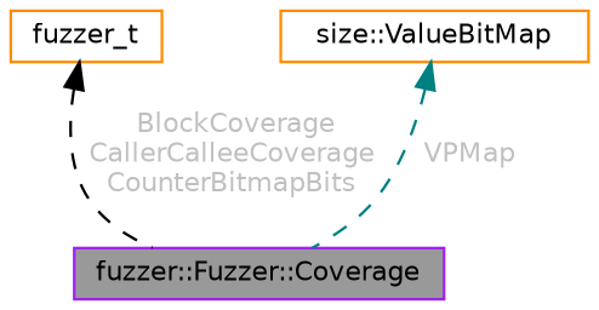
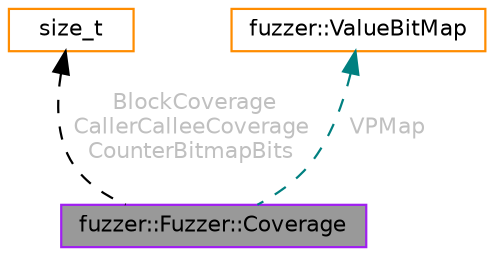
  digraph {
    node [color=darkorange fillcolor=white fontname=Helvetica fontsize=10 shape=box style=filled]
    edge [dir=back fontcolor=grey fontname=Helvetica fontsize=10 labelfontname=Helvetica labelfontsize=10 style=dashed]
    n1 [color=purple fillcolor=grey60 fontcolor=black height=0.2 label="fuzzer::Fuzzer::Coverage" width=0.4]
-   n2 [height=0.2 label=fuzzer_t width=0.4]
-   n3 [height=0.2 label="size::ValueBitMap" width=0.4]
+   n2 [height=0.2 label=size_t width=0.4]
+   n3 [height=0.2 label="fuzzer::ValueBitMap" width=0.4]
    n2 -> n1 [color=black label=" BlockCoverage\nCallerCalleeCoverage\nCounterBitmapBits"]
    n3 -> n1 [color=teal label=" VPMap"]
  }
